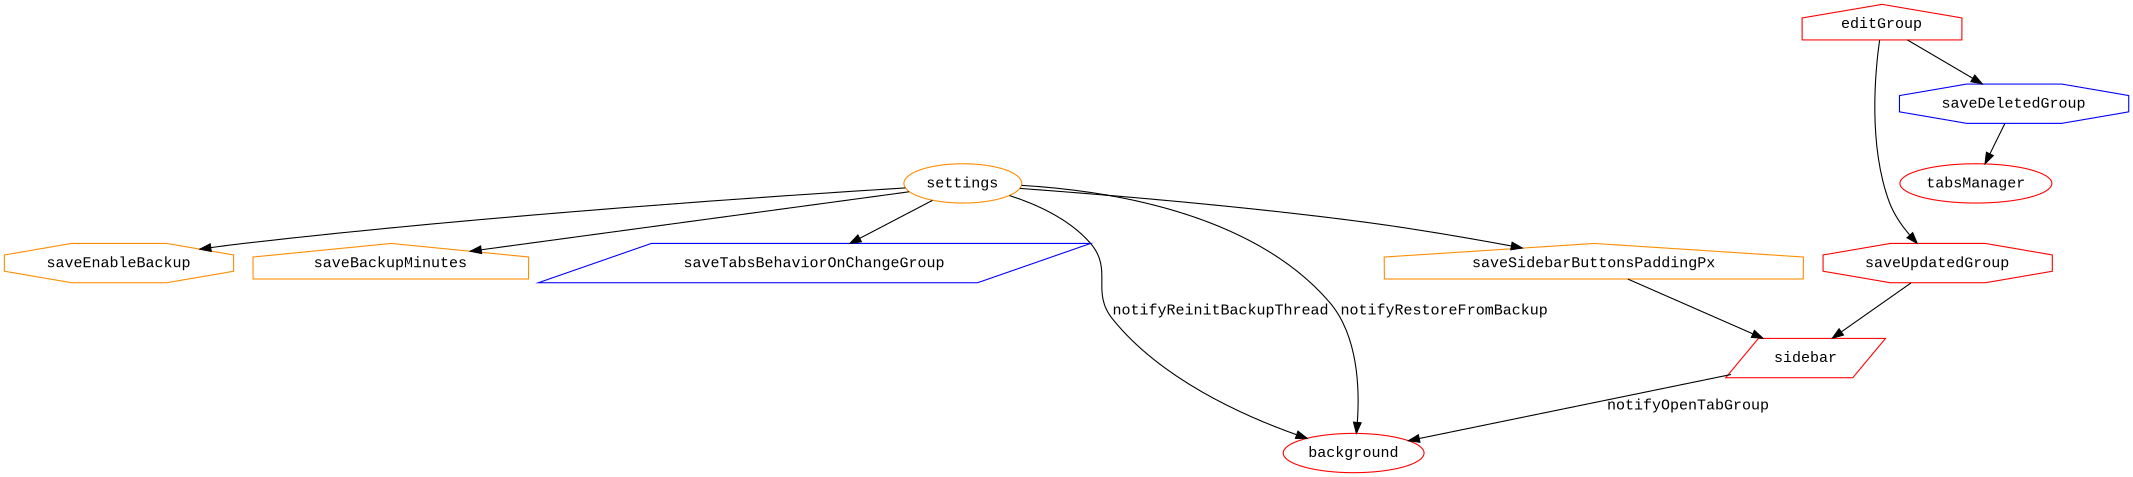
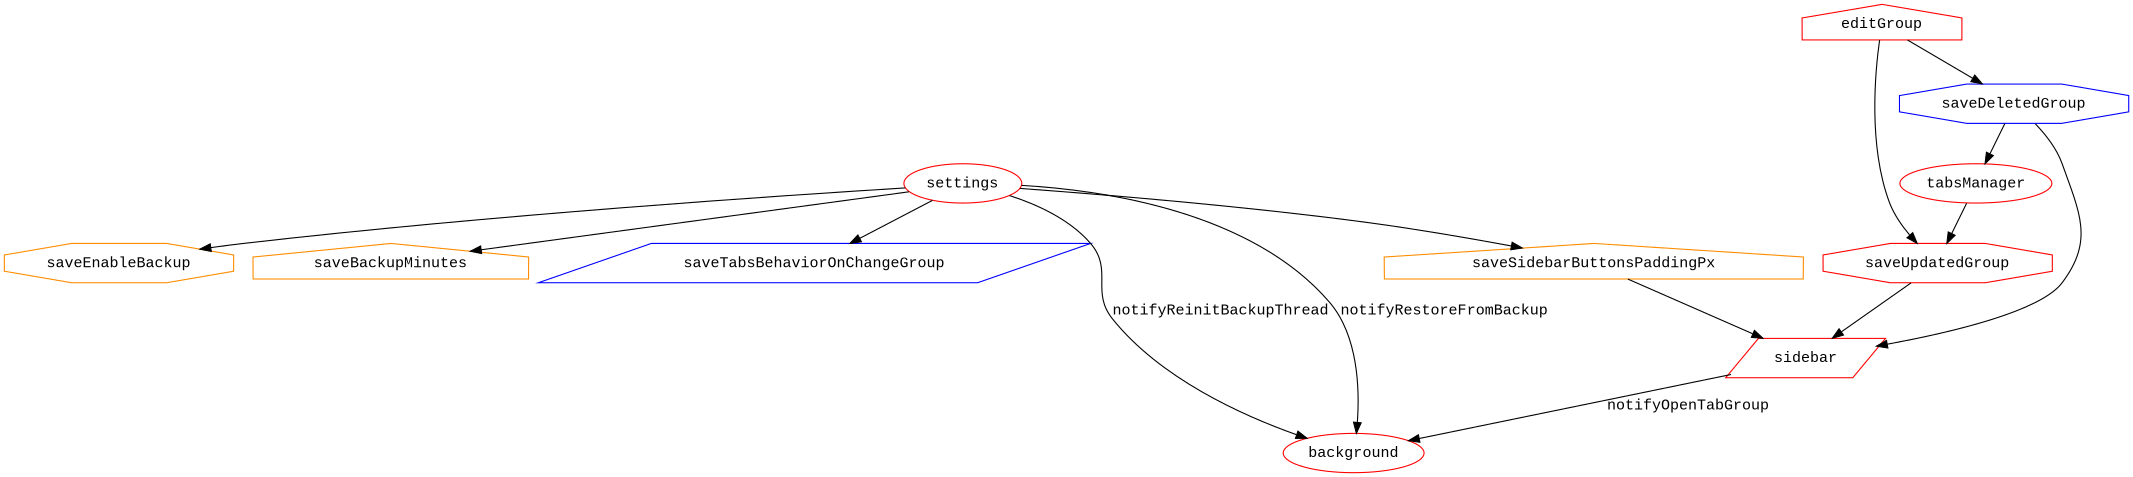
  digraph {
    fontname="Liberation Mono"
    node [color=red fontname="Liberation Mono" shape=house]
    edge [fontname="Liberation Mono"]
    saveSidebarButtonsPaddingPx [color=darkorange]
    sidebar [shape=parallelogram]
    background [shape=ellipse]
    saveEnableBackup [color=darkorange shape=octagon]
    saveBackupMinutes [color=darkorange]
    saveTabsBehaviorOnChangeGroup [color=blue shape=parallelogram]
    saveDeletedGroup [color=blue shape=octagon]
    tabsManager [shape=ellipse]
    saveUpdatedGroup [shape=octagon]
    editGroup
-   settings [color=darkorange shape=ellipse]
+   settings [shape=ellipse]
    saveSidebarButtonsPaddingPx -> sidebar
    sidebar -> background [label=notifyOpenTabGroup]
+   saveDeletedGroup -> sidebar
    saveDeletedGroup -> tabsManager
+   tabsManager -> saveUpdatedGroup
    saveUpdatedGroup -> sidebar
    editGroup -> saveDeletedGroup
    editGroup -> saveUpdatedGroup
    settings -> saveSidebarButtonsPaddingPx
    settings -> background [label=notifyReinitBackupThread]
    settings -> background [label=notifyRestoreFromBackup]
    settings -> saveEnableBackup
    settings -> saveBackupMinutes
    settings -> saveTabsBehaviorOnChangeGroup
  }
